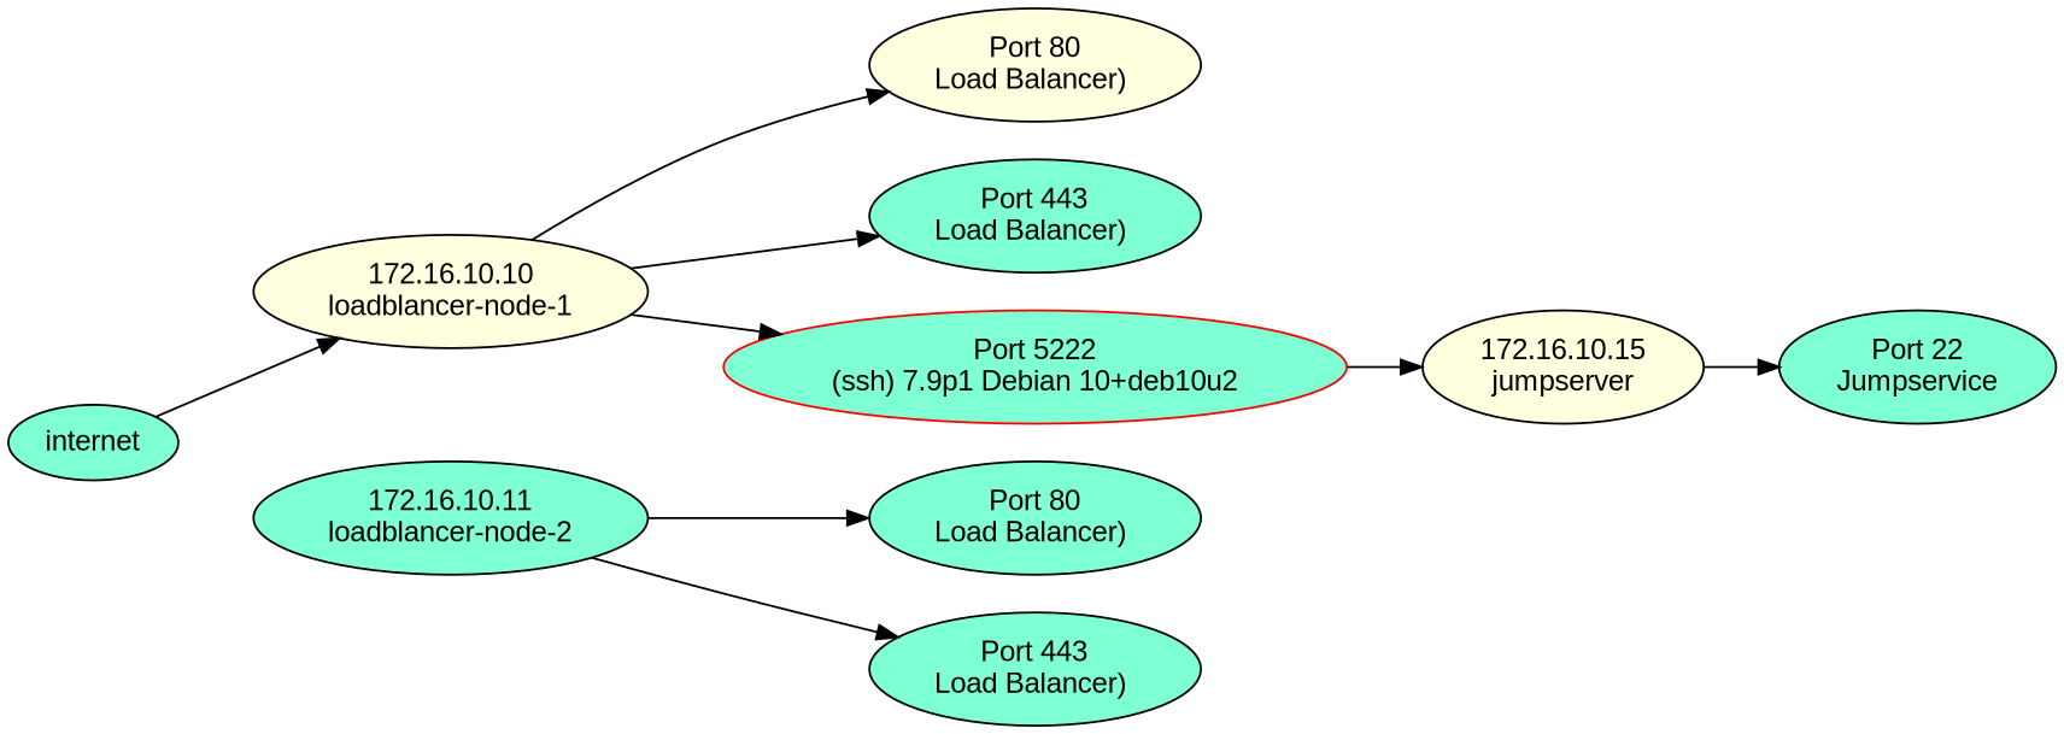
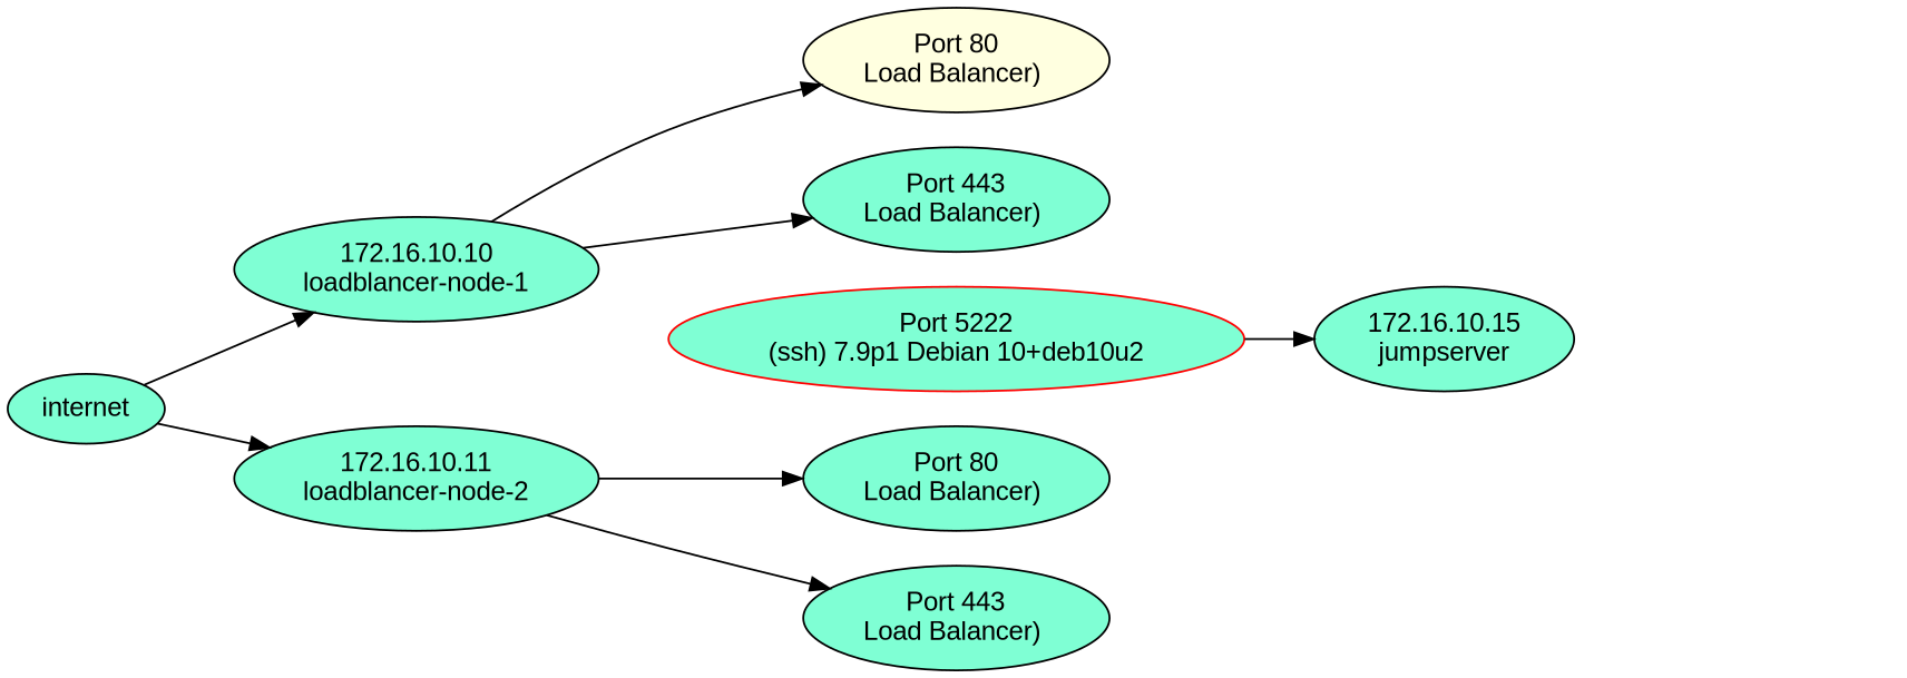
  digraph {
    fontname="Liberation Sans"
    rankdir=LR
    node [fillcolor=aquamarine fontname="Liberation Sans" style=filled]
    edge [fontname="Liberation Sans"]
    n1 [label=internet]
-   n2 [fillcolor=lightyellow label="172.16.10.10\nloadblancer-node-1"]
+   n2 [label="172.16.10.10\nloadblancer-node-1"]
    n3 [label="172.16.10.11\nloadblancer-node-2"]
    n4 [fillcolor=lightyellow label="Port 80\nLoad Balancer) "]
    n5 [label="Port 443\nLoad Balancer) "]
    n6 [color=red label="Port 5222\n(ssh) 7.9p1 Debian 10+deb10u2"]
    n7 [label="Port 80\nLoad Balancer) "]
    n8 [label="Port 443\nLoad Balancer) "]
-   n9 [fillcolor=lightyellow label="172.16.10.15\njumpserver"]
-   n10 [label="Port 22\nJumpservice"]
+   n9 [label="172.16.10.15\njumpserver"]
    n1 -> n2
+   n1 -> n3
    n2 -> n4
    n2 -> n5
-   n2 -> n6
    n3 -> n7
    n3 -> n8
    n6 -> n9
-   n9 -> n10
  }
